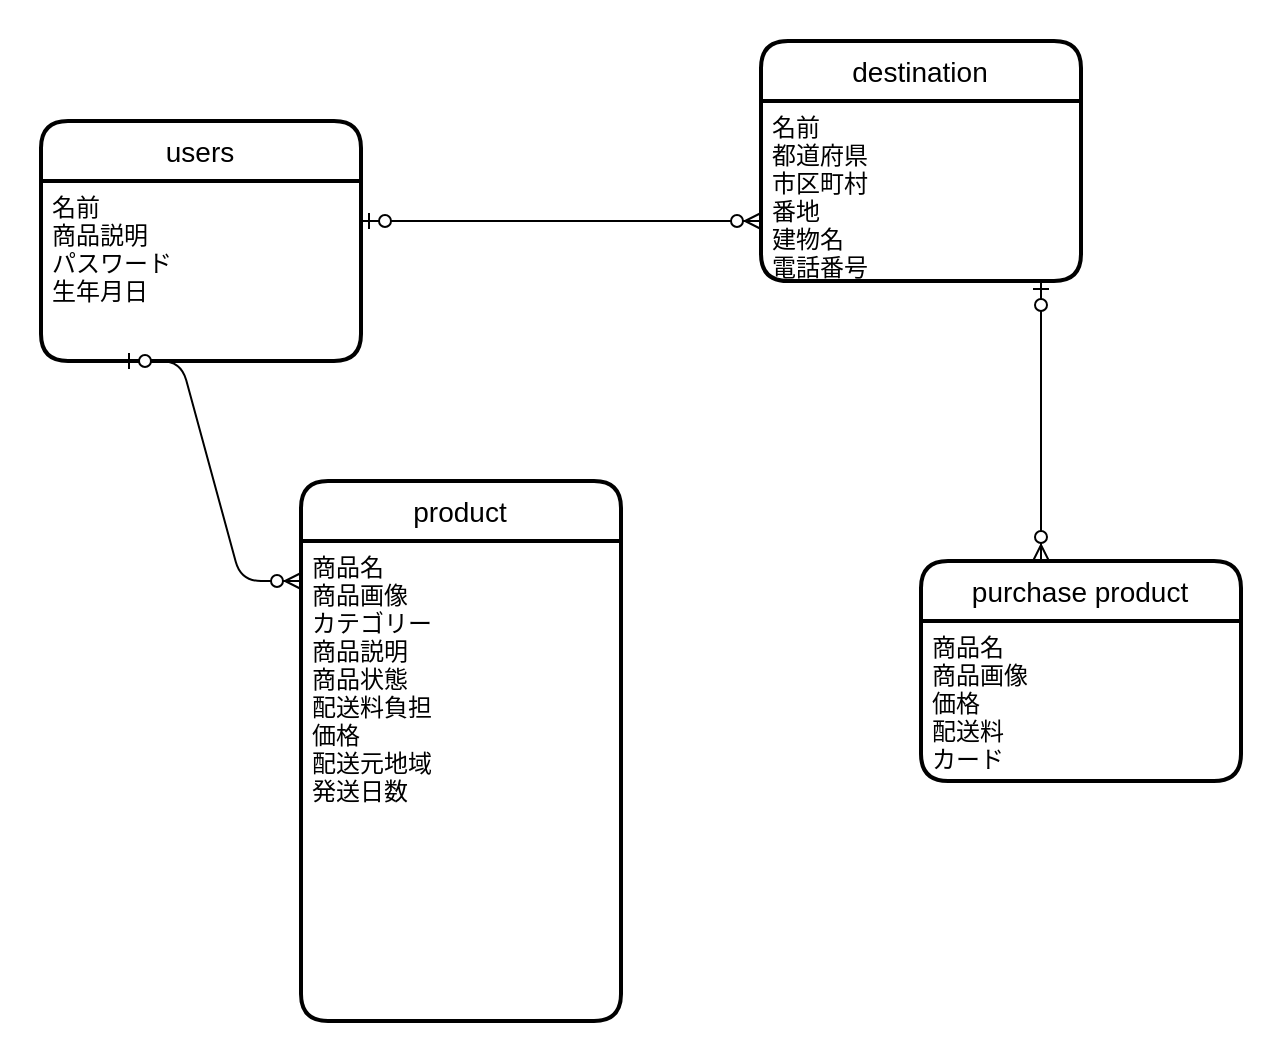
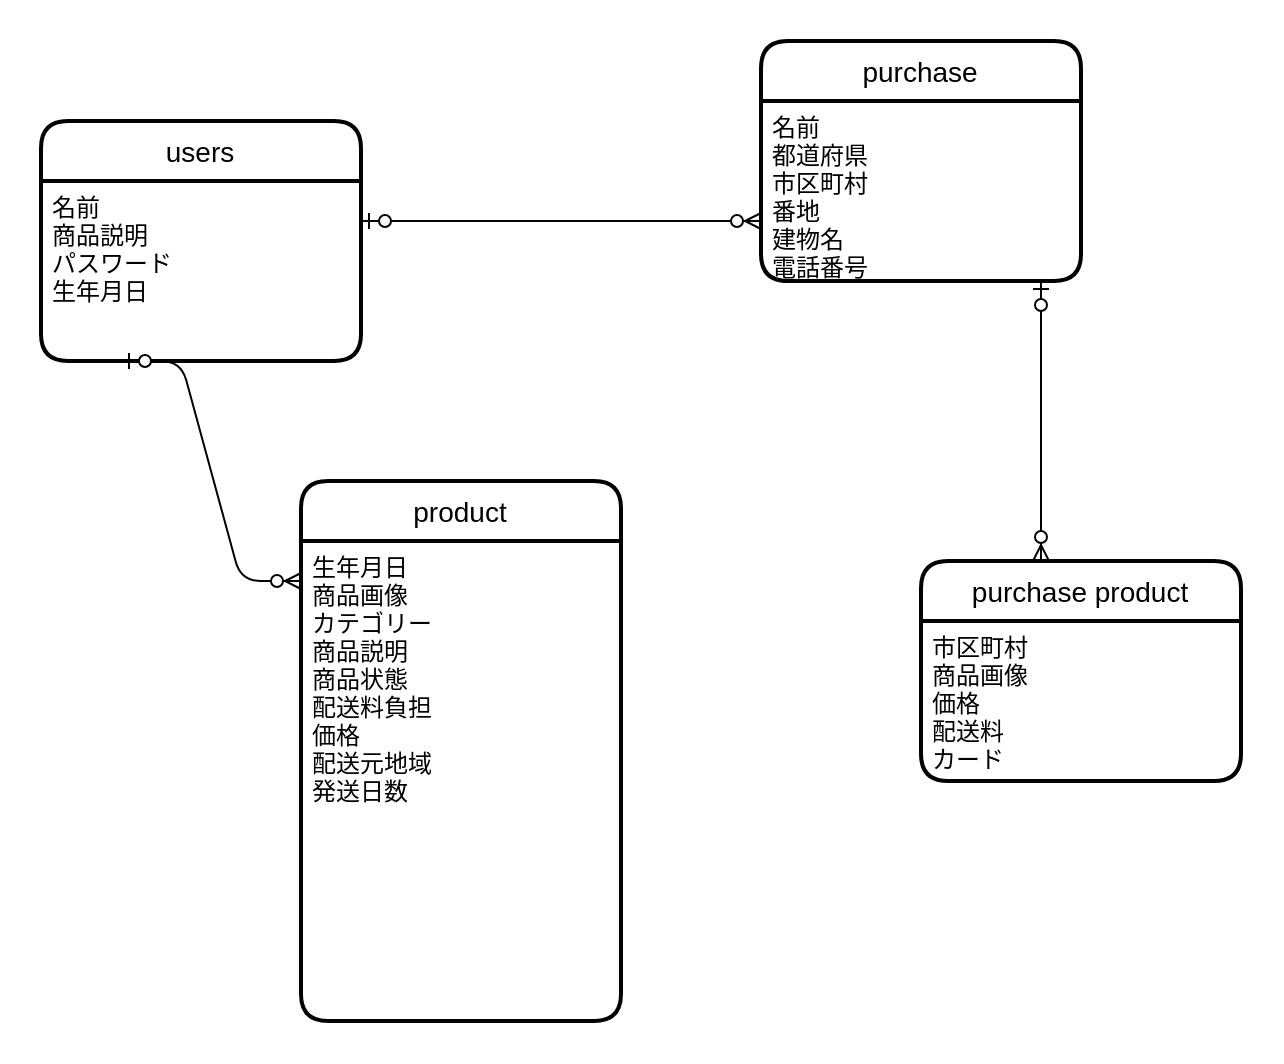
  <mxCell id="0" />
  <mxCell id="1" parent="0" />
  <mxCell id="2" value="users" style="swimlane;childLayout=stackLayout;horizontal=1;startSize=30;horizontalStack=0;rounded=1;fontSize=14;fontStyle=0;strokeWidth=2;resizeParent=0;resizeLast=1;shadow=0;dashed=0;align=center;" vertex="1" parent="1"><mxGeometry x="20" y="60" width="160" height="120" as="geometry" /></mxCell>
  <mxCell id="3" value="名前&#10;商品説明&#10;パスワード&#10;生年月日" style="align=left;strokeColor=none;fillColor=none;spacingLeft=4;fontSize=12;verticalAlign=top;resizable=0;rotatable=0;part=1;" vertex="1" parent="2"><mxGeometry y="30" width="160" height="90" as="geometry" /></mxCell>
- <mxCell id="4" value="destination" style="swimlane;childLayout=stackLayout;horizontal=1;startSize=30;horizontalStack=0;rounded=1;fontSize=14;fontStyle=0;strokeWidth=2;resizeParent=0;resizeLast=1;shadow=0;dashed=0;align=center;" vertex="1" parent="1"><mxGeometry x="380" y="20" width="160" height="120" as="geometry" /></mxCell>
+ <mxCell id="4" value="purchase" style="swimlane;childLayout=stackLayout;horizontal=1;startSize=30;horizontalStack=0;rounded=1;fontSize=14;fontStyle=0;strokeWidth=2;resizeParent=0;resizeLast=1;shadow=0;dashed=0;align=center;" vertex="1" parent="1"><mxGeometry x="380" y="20" width="160" height="120" as="geometry" /></mxCell>
  <mxCell id="5" value="名前&#10;都道府県&#10;市区町村&#10;番地&#10;建物名&#10;電話番号" style="align=left;strokeColor=none;fillColor=none;spacingLeft=4;fontSize=12;verticalAlign=top;resizable=0;rotatable=0;part=1;" vertex="1" parent="4"><mxGeometry y="30" width="160" height="90" as="geometry" /></mxCell>
  <mxCell id="6" value="product" style="swimlane;childLayout=stackLayout;horizontal=1;startSize=30;horizontalStack=0;rounded=1;fontSize=14;fontStyle=0;strokeWidth=2;resizeParent=0;resizeLast=1;shadow=0;dashed=0;align=center;" vertex="1" parent="1"><mxGeometry x="150" y="240" width="160" height="270" as="geometry" /></mxCell>
- <mxCell id="7" value="商品名&#10;商品画像&#10;カテゴリー&#10;商品説明&#10;商品状態&#10;配送料負担&#10;価格&#10;配送元地域&#10;発送日数" style="align=left;strokeColor=none;fillColor=none;spacingLeft=4;fontSize=12;verticalAlign=top;resizable=0;rotatable=0;part=1;" vertex="1" parent="6"><mxGeometry y="30" width="160" height="240" as="geometry" /></mxCell>
+ <mxCell id="7" value="生年月日&#10;商品画像&#10;カテゴリー&#10;商品説明&#10;商品状態&#10;配送料負担&#10;価格&#10;配送元地域&#10;発送日数" style="align=left;strokeColor=none;fillColor=none;spacingLeft=4;fontSize=12;verticalAlign=top;resizable=0;rotatable=0;part=1;" vertex="1" parent="6"><mxGeometry y="30" width="160" height="240" as="geometry" /></mxCell>
  <mxCell id="8" value="purchase product" style="swimlane;childLayout=stackLayout;horizontal=1;startSize=30;horizontalStack=0;rounded=1;fontSize=14;fontStyle=0;strokeWidth=2;resizeParent=0;resizeLast=1;shadow=0;dashed=0;align=center;" vertex="1" parent="1"><mxGeometry x="460" y="280" width="160" height="110" as="geometry" /></mxCell>
- <mxCell id="9" value="商品名&#10;商品画像&#10;価格&#10;配送料&#10;カード" style="align=left;strokeColor=none;fillColor=none;spacingLeft=4;fontSize=12;verticalAlign=top;resizable=0;rotatable=0;part=1;" vertex="1" parent="8"><mxGeometry y="30" width="160" height="80" as="geometry" /></mxCell>
+ <mxCell id="9" value="市区町村&#10;商品画像&#10;価格&#10;配送料&#10;カード" style="align=left;strokeColor=none;fillColor=none;spacingLeft=4;fontSize=12;verticalAlign=top;resizable=0;rotatable=0;part=1;" vertex="1" parent="8"><mxGeometry y="30" width="160" height="80" as="geometry" /></mxCell>
  <mxCell id="10" value="" style="edgeStyle=entityRelationEdgeStyle;fontSize=12;html=1;endArrow=ERzeroToMany;startArrow=ERzeroToOne;exitX=0.25;exitY=1;exitDx=0;exitDy=0;" edge="1" parent="1" source="3"><mxGeometry width="100" height="100" relative="1" as="geometry"><mxPoint x="50" y="390" as="sourcePoint" /><mxPoint x="150" y="290" as="targetPoint" /></mxGeometry></mxCell>
  <mxCell id="11" value="" style="fontSize=12;html=1;endArrow=ERzeroToMany;startArrow=ERzeroToOne;" edge="1" parent="1"><mxGeometry width="100" height="100" relative="1" as="geometry"><mxPoint x="520" y="140" as="sourcePoint" /><mxPoint x="520" y="280" as="targetPoint" /></mxGeometry></mxCell>
  <mxCell id="12" value="" style="fontSize=12;html=1;endArrow=ERzeroToMany;startArrow=ERzeroToOne;" edge="1" parent="1"><mxGeometry width="100" height="100" relative="1" as="geometry"><mxPoint x="180" y="110" as="sourcePoint" /><mxPoint x="380" y="110" as="targetPoint" /><Array as="points"><mxPoint x="290" y="110" /></Array></mxGeometry></mxCell>
